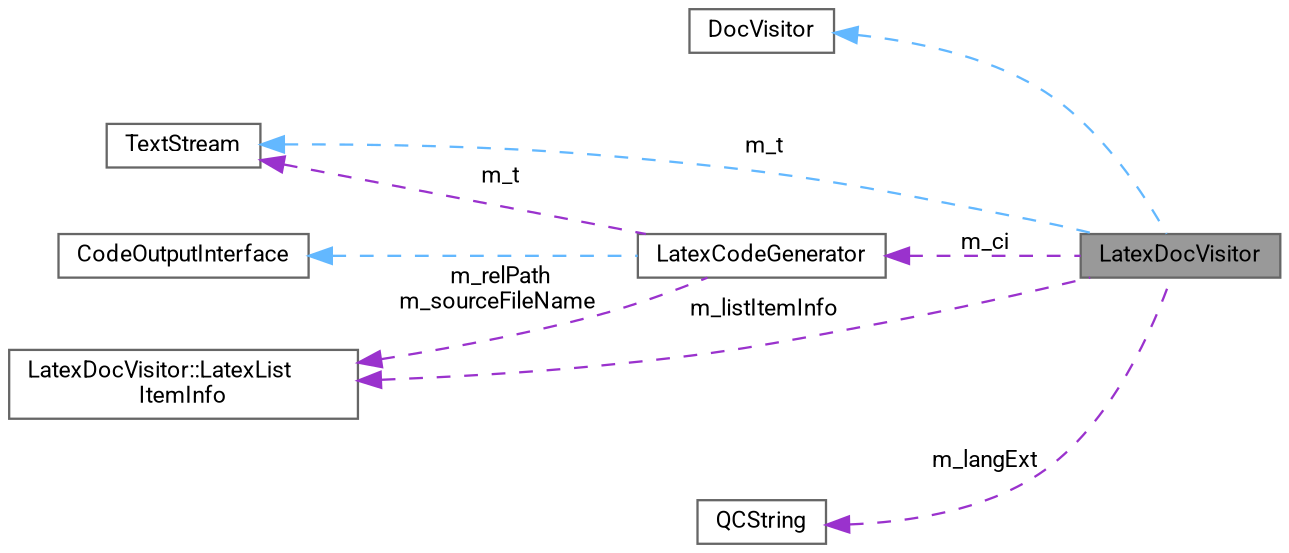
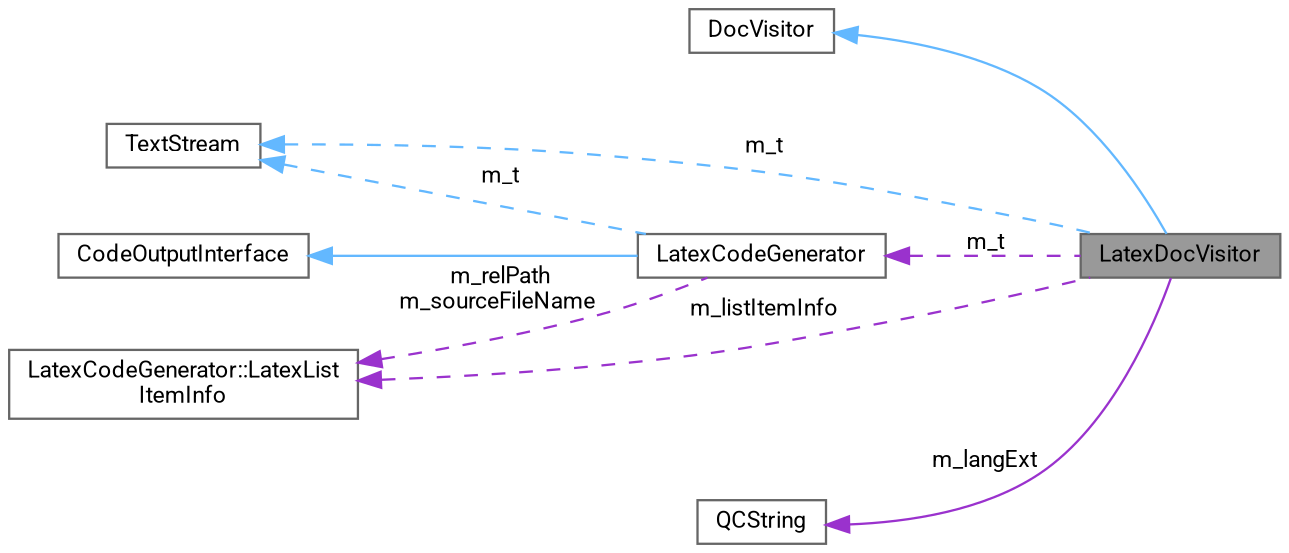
  digraph {
    fontname=Roboto
    rankdir=LR
    node [color=gray40 fillcolor=white fontname=Roboto fontsize=10 shape=box style=filled]
    edge [color=darkorchid3 dir=back fontname=Roboto fontsize=10 labelfontname=Helvetica labelfontsize=10 style=dashed]
    n1 [fillcolor=grey60 fontcolor=black height=0.2 label=LatexDocVisitor width=0.4]
    n2 [height=0.2 label=DocVisitor width=0.4]
    n3 [height=0.2 label=TextStream width=0.4]
    n4 [height=0.2 label=LatexCodeGenerator width=0.4]
    n5 [height=0.2 label=CodeOutputInterface width=0.4]
    n6 [height=0.2 label=QCString width=0.4]
-   n7 [height=0.2 label="LatexDocVisitor::LatexList\lItemInfo" width=0.4]
-   n2 -> n1 [color=steelblue1]
+   n7 [height=0.2 label="LatexCodeGenerator::LatexList\lItemInfo" width=0.4]
+   n2 -> n1 [color=steelblue1 style=solid]
    n3 -> n1 [color=steelblue1 label=" m_t"]
-   n3 -> n4 [label=" m_t"]
-   n4 -> n1 [label=" m_ci"]
-   n5 -> n4 [color=steelblue1]
-   n6 -> n1 [label=" m_langExt"]
+   n3 -> n4 [color=steelblue1 label=" m_t"]
+   n4 -> n1 [label=" m_t"]
+   n5 -> n4 [color=steelblue1 style=solid]
+   n6 -> n1 [label=" m_langExt" style=solid]
    n7 -> n1 [label=" m_listItemInfo"]
    n7 -> n4 [label=" m_relPath\nm_sourceFileName"]
  }
